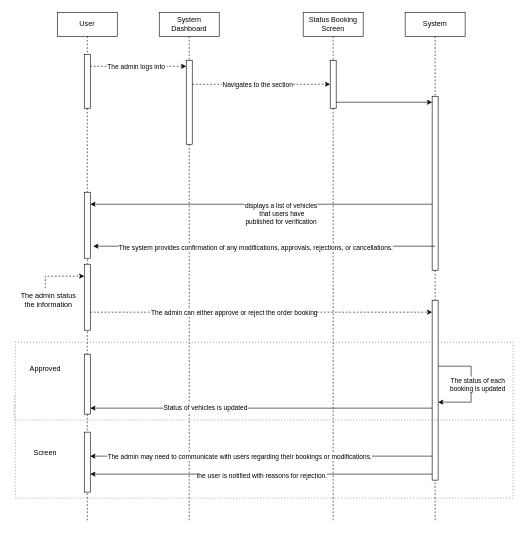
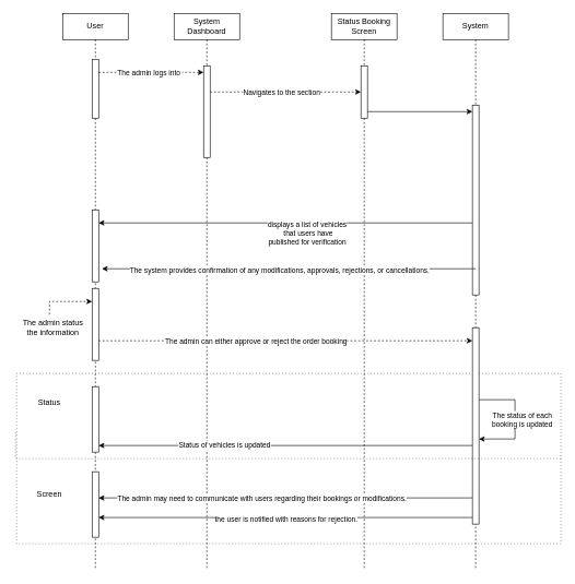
  <mxCell id="0" />
  <mxCell id="1" parent="0" />
  <mxCell id="2" value="" style="rounded=0;whiteSpace=wrap;html=1;dashed=1;dashPattern=1 4;" vertex="1" parent="1"><mxGeometry x="25" y="570" width="830" height="260" as="geometry" /></mxCell>
  <mxCell id="3" value="User" style="shape=umlLifeline;perimeter=lifelinePerimeter;whiteSpace=wrap;html=1;container=0;dropTarget=0;collapsible=0;recursiveResize=0;outlineConnect=0;portConstraint=eastwest;newEdgeStyle={&quot;edgeStyle&quot;:&quot;elbowEdgeStyle&quot;,&quot;elbow&quot;:&quot;vertical&quot;,&quot;curved&quot;:0,&quot;rounded&quot;:0};" vertex="1" parent="1"><mxGeometry x="95" y="20" width="100" height="850" as="geometry" /></mxCell>
  <mxCell id="4" value="" style="html=1;points=[];perimeter=orthogonalPerimeter;outlineConnect=0;targetShapes=umlLifeline;portConstraint=eastwest;newEdgeStyle={&quot;edgeStyle&quot;:&quot;elbowEdgeStyle&quot;,&quot;elbow&quot;:&quot;vertical&quot;,&quot;curved&quot;:0,&quot;rounded&quot;:0};" vertex="1" parent="3"><mxGeometry x="45" y="70" width="10" height="90" as="geometry" /></mxCell>
  <mxCell id="5" value="" style="html=1;points=[];perimeter=orthogonalPerimeter;outlineConnect=0;targetShapes=umlLifeline;portConstraint=eastwest;newEdgeStyle={&quot;edgeStyle&quot;:&quot;elbowEdgeStyle&quot;,&quot;elbow&quot;:&quot;vertical&quot;,&quot;curved&quot;:0,&quot;rounded&quot;:0};" vertex="1" parent="3"><mxGeometry x="45" y="300" width="10" height="110" as="geometry" /></mxCell>
  <mxCell id="6" value="" style="html=1;points=[];perimeter=orthogonalPerimeter;outlineConnect=0;targetShapes=umlLifeline;portConstraint=eastwest;newEdgeStyle={&quot;edgeStyle&quot;:&quot;elbowEdgeStyle&quot;,&quot;elbow&quot;:&quot;vertical&quot;,&quot;curved&quot;:0,&quot;rounded&quot;:0};" vertex="1" parent="3"><mxGeometry x="45" y="420" width="10" height="110" as="geometry" /></mxCell>
  <mxCell id="7" value="" style="html=1;points=[];perimeter=orthogonalPerimeter;outlineConnect=0;targetShapes=umlLifeline;portConstraint=eastwest;newEdgeStyle={&quot;edgeStyle&quot;:&quot;elbowEdgeStyle&quot;,&quot;elbow&quot;:&quot;vertical&quot;,&quot;curved&quot;:0,&quot;rounded&quot;:0};" vertex="1" parent="3"><mxGeometry x="45" y="570" width="10" height="100" as="geometry" /></mxCell>
  <mxCell id="8" value="" style="html=1;points=[];perimeter=orthogonalPerimeter;outlineConnect=0;targetShapes=umlLifeline;portConstraint=eastwest;newEdgeStyle={&quot;edgeStyle&quot;:&quot;elbowEdgeStyle&quot;,&quot;elbow&quot;:&quot;vertical&quot;,&quot;curved&quot;:0,&quot;rounded&quot;:0};" vertex="1" parent="3"><mxGeometry x="45" y="700" width="10" height="100" as="geometry" /></mxCell>
  <mxCell id="9" value="System&lt;br&gt;Dashboard" style="shape=umlLifeline;perimeter=lifelinePerimeter;whiteSpace=wrap;html=1;container=0;dropTarget=0;collapsible=0;recursiveResize=0;outlineConnect=0;portConstraint=eastwest;newEdgeStyle={&quot;edgeStyle&quot;:&quot;elbowEdgeStyle&quot;,&quot;elbow&quot;:&quot;vertical&quot;,&quot;curved&quot;:0,&quot;rounded&quot;:0};" vertex="1" parent="1"><mxGeometry x="265" y="20" width="100" height="850" as="geometry" /></mxCell>
  <mxCell id="10" value="" style="html=1;points=[];perimeter=orthogonalPerimeter;outlineConnect=0;targetShapes=umlLifeline;portConstraint=eastwest;newEdgeStyle={&quot;edgeStyle&quot;:&quot;elbowEdgeStyle&quot;,&quot;elbow&quot;:&quot;vertical&quot;,&quot;curved&quot;:0,&quot;rounded&quot;:0};" vertex="1" parent="9"><mxGeometry x="45" y="80" width="10" height="140" as="geometry" /></mxCell>
  <mxCell id="11" value="Status Booking&lt;br&gt;Screen" style="shape=umlLifeline;perimeter=lifelinePerimeter;whiteSpace=wrap;html=1;container=0;dropTarget=0;collapsible=0;recursiveResize=0;outlineConnect=0;portConstraint=eastwest;newEdgeStyle={&quot;edgeStyle&quot;:&quot;elbowEdgeStyle&quot;,&quot;elbow&quot;:&quot;vertical&quot;,&quot;curved&quot;:0,&quot;rounded&quot;:0};" vertex="1" parent="1"><mxGeometry x="505" y="20" width="100" height="850" as="geometry" /></mxCell>
  <mxCell id="12" value="" style="html=1;points=[];perimeter=orthogonalPerimeter;outlineConnect=0;targetShapes=umlLifeline;portConstraint=eastwest;newEdgeStyle={&quot;edgeStyle&quot;:&quot;elbowEdgeStyle&quot;,&quot;elbow&quot;:&quot;vertical&quot;,&quot;curved&quot;:0,&quot;rounded&quot;:0};" vertex="1" parent="11"><mxGeometry x="45" y="80" width="10" height="80" as="geometry" /></mxCell>
  <mxCell id="13" value="System" style="shape=umlLifeline;perimeter=lifelinePerimeter;whiteSpace=wrap;html=1;container=0;dropTarget=0;collapsible=0;recursiveResize=0;outlineConnect=0;portConstraint=eastwest;newEdgeStyle={&quot;edgeStyle&quot;:&quot;elbowEdgeStyle&quot;,&quot;elbow&quot;:&quot;vertical&quot;,&quot;curved&quot;:0,&quot;rounded&quot;:0};" vertex="1" parent="1"><mxGeometry x="675" y="20" width="100" height="850" as="geometry" /></mxCell>
  <mxCell id="14" value="" style="html=1;points=[];perimeter=orthogonalPerimeter;outlineConnect=0;targetShapes=umlLifeline;portConstraint=eastwest;newEdgeStyle={&quot;edgeStyle&quot;:&quot;elbowEdgeStyle&quot;,&quot;elbow&quot;:&quot;vertical&quot;,&quot;curved&quot;:0,&quot;rounded&quot;:0};" vertex="1" parent="13"><mxGeometry x="45" y="140" width="10" height="290" as="geometry" /></mxCell>
  <mxCell id="15" value="" style="html=1;points=[];perimeter=orthogonalPerimeter;outlineConnect=0;targetShapes=umlLifeline;portConstraint=eastwest;newEdgeStyle={&quot;edgeStyle&quot;:&quot;elbowEdgeStyle&quot;,&quot;elbow&quot;:&quot;vertical&quot;,&quot;curved&quot;:0,&quot;rounded&quot;:0};" vertex="1" parent="13"><mxGeometry x="45" y="480" width="10" height="300" as="geometry" /></mxCell>
  <mxCell id="16" style="edgeStyle=elbowEdgeStyle;rounded=0;orthogonalLoop=1;jettySize=auto;html=1;elbow=vertical;curved=0;dashed=1;" edge="1" parent="1"><mxGeometry relative="1" as="geometry"><mxPoint x="150" y="109.996" as="sourcePoint" /><mxPoint x="310" y="110" as="targetPoint" /></mxGeometry></mxCell>
  <mxCell id="17" value="The admin logs into&amp;nbsp;" style="edgeLabel;html=1;align=center;verticalAlign=middle;resizable=0;points=[];" vertex="1" connectable="0" parent="16"><mxGeometry x="-0.413" y="4" relative="1" as="geometry"><mxPoint x="31" y="4" as="offset" /></mxGeometry></mxCell>
  <mxCell id="18" style="edgeStyle=elbowEdgeStyle;rounded=0;orthogonalLoop=1;jettySize=auto;html=1;elbow=vertical;curved=0;dashed=1;" edge="1" parent="1" source="10" target="12"><mxGeometry relative="1" as="geometry" /></mxCell>
  <mxCell id="19" value="Navigates to the section" style="edgeLabel;html=1;align=center;verticalAlign=middle;resizable=0;points=[];" vertex="1" connectable="0" parent="18"><mxGeometry x="-0.377" y="1" relative="1" as="geometry"><mxPoint x="36" y="1" as="offset" /></mxGeometry></mxCell>
  <mxCell id="20" style="edgeStyle=elbowEdgeStyle;rounded=0;orthogonalLoop=1;jettySize=auto;html=1;elbow=vertical;curved=0;" edge="1" parent="1" source="12" target="14"><mxGeometry relative="1" as="geometry"><Array as="points"><mxPoint x="615" y="170" /><mxPoint x="588" y="180" /></Array></mxGeometry></mxCell>
  <mxCell id="21" style="edgeStyle=elbowEdgeStyle;rounded=0;orthogonalLoop=1;jettySize=auto;html=1;elbow=vertical;curved=0;" edge="1" parent="1" source="14" target="5"><mxGeometry relative="1" as="geometry"><mxPoint x="560" y="310" as="targetPoint" /><Array as="points"><mxPoint x="435" y="340" /></Array></mxGeometry></mxCell>
  <mxCell id="22" value="displays a list of vehicles&lt;br&gt;&amp;nbsp;that users have &lt;br&gt;published for verification" style="edgeLabel;html=1;align=center;verticalAlign=middle;resizable=0;points=[];" vertex="1" connectable="0" parent="21"><mxGeometry x="-0.113" y="2" relative="1" as="geometry"><mxPoint y="13" as="offset" /></mxGeometry></mxCell>
  <mxCell id="23" style="edgeStyle=orthogonalEdgeStyle;rounded=0;orthogonalLoop=1;jettySize=auto;html=1;dashed=1;" edge="1" parent="1" source="24" target="6"><mxGeometry relative="1" as="geometry"><mxPoint x="135" y="350" as="targetPoint" /><Array as="points"><mxPoint x="75" y="460" /></Array></mxGeometry></mxCell>
  <mxCell id="24" value="The admin status &lt;br&gt;the information" style="text;html=1;align=center;verticalAlign=middle;resizable=0;points=[];autosize=1;strokeColor=none;fillColor=none;" vertex="1" parent="1"><mxGeometry x="20" y="480" width="120" height="40" as="geometry" /></mxCell>
  <mxCell id="25" style="edgeStyle=elbowEdgeStyle;rounded=0;orthogonalLoop=1;jettySize=auto;html=1;elbow=vertical;curved=0;dashed=1;" edge="1" parent="1" source="6" target="15"><mxGeometry relative="1" as="geometry"><Array as="points"><mxPoint x="335" y="520" /></Array><mxPoint x="550" y="520" as="targetPoint" /></mxGeometry></mxCell>
  <mxCell id="26" value="The admin can either approve or reject the order booking" style="edgeLabel;html=1;align=center;verticalAlign=middle;resizable=0;points=[];" vertex="1" connectable="0" parent="25"><mxGeometry x="-0.398" relative="1" as="geometry"><mxPoint x="67" as="offset" /></mxGeometry></mxCell>
  <mxCell id="27" style="edgeStyle=elbowEdgeStyle;rounded=0;orthogonalLoop=1;jettySize=auto;html=1;elbow=vertical;curved=0;entryX=-0.002;entryY=0.34;entryDx=0;entryDy=0;entryPerimeter=0;dashed=1;dashPattern=1 4;startArrow=none;startFill=0;endArrow=none;endFill=0;exitX=1;exitY=0.5;exitDx=0;exitDy=0;" edge="1" parent="1" source="2" target="2"><mxGeometry relative="1" as="geometry"><mxPoint x="805" y="660" as="sourcePoint" /><mxPoint x="75" y="660" as="targetPoint" /><Array as="points"><mxPoint x="415" y="700" /></Array></mxGeometry></mxCell>
- <mxCell id="28" value="Approved" style="text;html=1;strokeColor=none;fillColor=none;align=center;verticalAlign=middle;whiteSpace=wrap;rounded=0;" vertex="1" parent="1"><mxGeometry x="45" y="600" width="60" height="30" as="geometry" /></mxCell>
+ <mxCell id="28" value="Status" style="text;html=1;strokeColor=none;fillColor=none;align=center;verticalAlign=middle;whiteSpace=wrap;rounded=0;" vertex="1" parent="1"><mxGeometry x="45" y="600" width="60" height="30" as="geometry" /></mxCell>
  <mxCell id="29" value="Screen" style="text;html=1;strokeColor=none;fillColor=none;align=center;verticalAlign=middle;whiteSpace=wrap;rounded=0;" vertex="1" parent="1"><mxGeometry x="45" y="740" width="60" height="30" as="geometry" /></mxCell>
  <mxCell id="30" style="edgeStyle=elbowEdgeStyle;rounded=0;orthogonalLoop=1;jettySize=auto;html=1;elbow=horizontal;curved=0;" edge="1" parent="1"><mxGeometry relative="1" as="geometry"><mxPoint x="730" y="610" as="sourcePoint" /><mxPoint x="730" y="670" as="targetPoint" /><Array as="points"><mxPoint x="785" y="610" /></Array></mxGeometry></mxCell>
  <mxCell id="31" value="The status of each &lt;br&gt;booking is updated" style="edgeLabel;html=1;align=center;verticalAlign=middle;resizable=0;points=[];" vertex="1" connectable="0" parent="30"><mxGeometry x="-0.23" y="3" relative="1" as="geometry"><mxPoint x="7" y="20" as="offset" /></mxGeometry></mxCell>
  <mxCell id="32" style="edgeStyle=elbowEdgeStyle;rounded=0;orthogonalLoop=1;jettySize=auto;html=1;elbow=vertical;curved=0;" edge="1" parent="1" source="15" target="7"><mxGeometry relative="1" as="geometry"><Array as="points"><mxPoint x="435" y="680" /></Array></mxGeometry></mxCell>
  <mxCell id="33" value="Status of vehicles is updated" style="edgeLabel;html=1;align=center;verticalAlign=middle;resizable=0;points=[];" vertex="1" connectable="0" parent="32"><mxGeometry x="0.33" y="-1" relative="1" as="geometry"><mxPoint as="offset" /></mxGeometry></mxCell>
  <mxCell id="34" style="edgeStyle=elbowEdgeStyle;rounded=0;orthogonalLoop=1;jettySize=auto;html=1;elbow=vertical;curved=0;" edge="1" parent="1" source="15" target="8"><mxGeometry relative="1" as="geometry"><Array as="points"><mxPoint x="435" y="790" /></Array></mxGeometry></mxCell>
  <mxCell id="35" value="the user is notified with reasons for rejection." style="edgeLabel;html=1;align=center;verticalAlign=middle;resizable=0;points=[];" vertex="1" connectable="0" parent="34"><mxGeometry x="0.231" y="2" relative="1" as="geometry"><mxPoint x="66" as="offset" /></mxGeometry></mxCell>
  <mxCell id="36" style="edgeStyle=elbowEdgeStyle;rounded=0;orthogonalLoop=1;jettySize=auto;html=1;elbow=vertical;curved=0;" edge="1" parent="1"><mxGeometry relative="1" as="geometry"><mxPoint x="725" y="410" as="sourcePoint" /><mxPoint x="155" y="410" as="targetPoint" /><Array as="points"><mxPoint x="450" y="410" /></Array></mxGeometry></mxCell>
  <mxCell id="37" value="The system provides confirmation of any modifications, approvals, rejections, or cancellations." style="edgeLabel;html=1;align=center;verticalAlign=middle;resizable=0;points=[];" vertex="1" connectable="0" parent="36"><mxGeometry x="0.053" y="1" relative="1" as="geometry"><mxPoint as="offset" /></mxGeometry></mxCell>
  <mxCell id="38" style="edgeStyle=elbowEdgeStyle;rounded=0;orthogonalLoop=1;jettySize=auto;html=1;elbow=vertical;curved=0;" edge="1" parent="1" source="15" target="8"><mxGeometry relative="1" as="geometry" /></mxCell>
  <mxCell id="39" value="The admin may need to communicate with users regarding their bookings or modifications." style="edgeLabel;html=1;align=center;verticalAlign=middle;resizable=0;points=[];" vertex="1" connectable="0" parent="38"><mxGeometry x="0.13" relative="1" as="geometry"><mxPoint as="offset" /></mxGeometry></mxCell>
